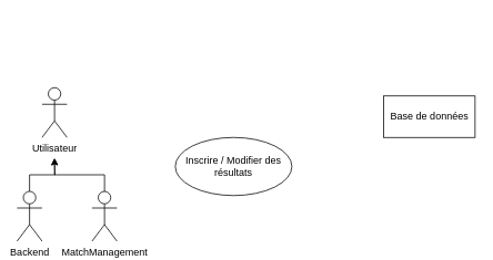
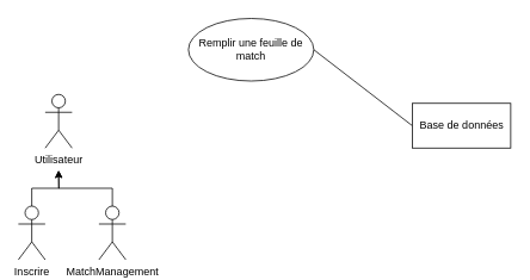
  <mxCell id="0" />
  <mxCell id="1" parent="0" />
  <mxCell id="2" value="Utilisateur" style="shape=umlActor;verticalLabelPosition=bottom;labelBackgroundColor=#ffffff;verticalAlign=top;html=1;" parent="1" vertex="1"><mxGeometry x="50" y="105" width="30" height="60" as="geometry" /></mxCell>
  <mxCell id="3" style="edgeStyle=orthogonalEdgeStyle;rounded=0;orthogonalLoop=1;jettySize=auto;html=1;exitX=0.5;exitY=0;exitDx=0;exitDy=0;exitPerimeter=0;" parent="1" source="4" edge="1"><mxGeometry relative="1" as="geometry"><mxPoint x="65" y="190" as="targetPoint" /></mxGeometry></mxCell>
- <mxCell id="4" value="Backend" style="shape=umlActor;verticalLabelPosition=bottom;labelBackgroundColor=#ffffff;verticalAlign=top;html=1;" parent="1" vertex="1"><mxGeometry x="20" y="230" width="30" height="60" as="geometry" /></mxCell>
- <mxCell id="7" value="Inscrire / Modifier des résultats" style="ellipse;whiteSpace=wrap;html=1;" parent="1" vertex="1"><mxGeometry x="210" y="165" width="140" height="70" as="geometry" /></mxCell>
+ <mxCell id="4" value="Inscrire" style="shape=umlActor;verticalLabelPosition=bottom;labelBackgroundColor=#ffffff;verticalAlign=top;html=1;" parent="1" vertex="1"><mxGeometry x="20" y="230" width="30" height="60" as="geometry" /></mxCell>
+ <mxCell id="5" style="edgeStyle=none;rounded=0;orthogonalLoop=1;jettySize=auto;html=1;entryX=0;entryY=0.5;entryDx=0;entryDy=0;endArrow=none;endFill=0;exitX=1;exitY=0.5;exitDx=0;exitDy=0;" parent="1" source="6" target="8" edge="1"><mxGeometry relative="1" as="geometry" /></mxCell>
+ <mxCell id="6" value="Remplir une feuille de match" style="ellipse;whiteSpace=wrap;html=1;" parent="1" vertex="1"><mxGeometry x="210" y="20" width="140" height="70" as="geometry" /></mxCell>
  <mxCell id="8" value="Base de données" style="html=1;" parent="1" vertex="1"><mxGeometry x="460" y="115" width="110" height="50" as="geometry" /></mxCell>
  <mxCell id="9" style="edgeStyle=orthogonalEdgeStyle;rounded=0;orthogonalLoop=1;jettySize=auto;html=1;endArrow=classic;endFill=1;exitX=0.5;exitY=0;exitDx=0;exitDy=0;exitPerimeter=0;" parent="1" source="10" edge="1"><mxGeometry relative="1" as="geometry"><mxPoint x="65" y="190" as="targetPoint" /><Array as="points"><mxPoint x="125" y="210" /><mxPoint x="65" y="210" /></Array></mxGeometry></mxCell>
  <mxCell id="10" value="MatchManagement" style="shape=umlActor;verticalLabelPosition=bottom;labelBackgroundColor=#ffffff;verticalAlign=top;html=1;" parent="1" vertex="1"><mxGeometry x="110" y="230" width="30" height="60" as="geometry" /></mxCell>
